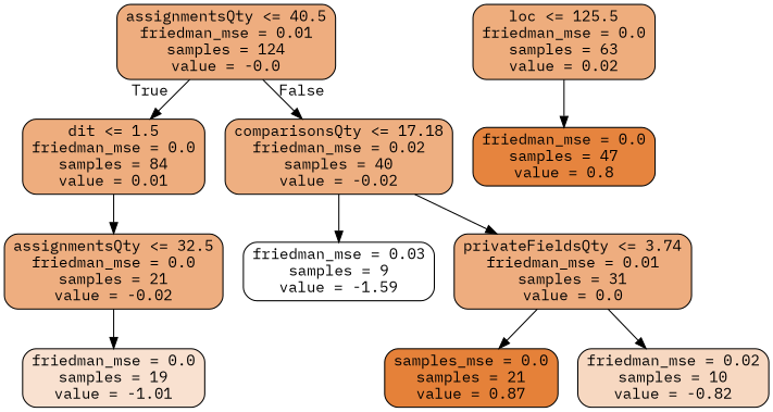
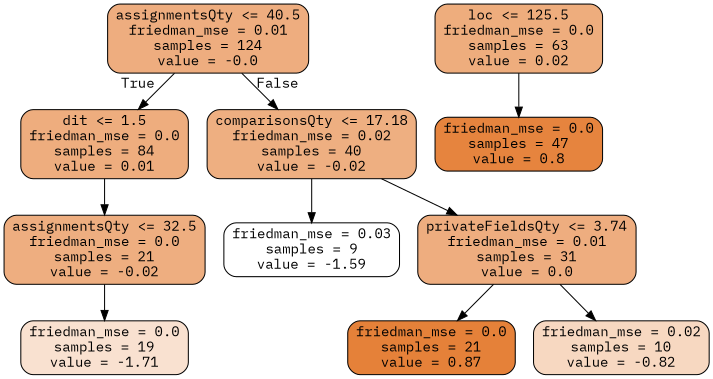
  digraph {
    fontname="IBM Plex Mono"
    node [color=black fillcolor="#eead7f" fontname="IBM Plex Mono" shape=box style="filled, rounded"]
    edge [fontname="IBM Plex Mono"]
    n1 [label="assignmentsQty <= 40.5\nfriedman_mse = 0.01\nsamples = 124\nvalue = -0.0"]
    n2 [fillcolor="#eead7e" label="dit <= 1.5\nfriedman_mse = 0.0\nsamples = 84\nvalue = 0.01"]
    n3 [fillcolor="#eeaf81" label="comparisonsQty <= 17.18\nfriedman_mse = 0.02\nsamples = 40\nvalue = -0.02"]
    n4 [fillcolor="#eeae80" label="assignmentsQty <= 32.5\nfriedman_mse = 0.0\nsamples = 21\nvalue = -0.02"]
    n5 [fillcolor="#ffffff" label="friedman_mse = 0.03\nsamples = 9\nvalue = -1.59"]
    n6 [label="privateFieldsQty <= 3.74\nfriedman_mse = 0.01\nsamples = 31\nvalue = 0.0"]
    n7 [fillcolor="#eead7d" label="loc <= 125.5\nfriedman_mse = 0.0\nsamples = 63\nvalue = 0.02"]
    n8 [fillcolor="#e6843e" label="friedman_mse = 0.0\nsamples = 47\nvalue = 0.8"]
-   n9 [fillcolor="#f9e1d0" label="friedman_mse = 0.0\nsamples = 19\nvalue = -1.01"]
-   n10 [fillcolor="#e58139" label="samples_mse = 0.0\nsamples = 21\nvalue = 0.87"]
+   n9 [fillcolor="#f9e1d0" label="friedman_mse = 0.0\nsamples = 19\nvalue = -1.71"]
+   n10 [fillcolor="#e58139" label="friedman_mse = 0.0\nsamples = 21\nvalue = 0.87"]
    n11 [fillcolor="#f7d8c1" label="friedman_mse = 0.02\nsamples = 10\nvalue = -0.82"]
    n1 -> n2 [headlabel=True labelangle=45 labeldistance=2.5]
    n1 -> n3 [headlabel=False labelangle=-45 labeldistance=2.5]
    n2 -> n4
    n3 -> n5
    n3 -> n6
    n4 -> n9
    n6 -> n10
    n6 -> n11
    n7 -> n8
  }
